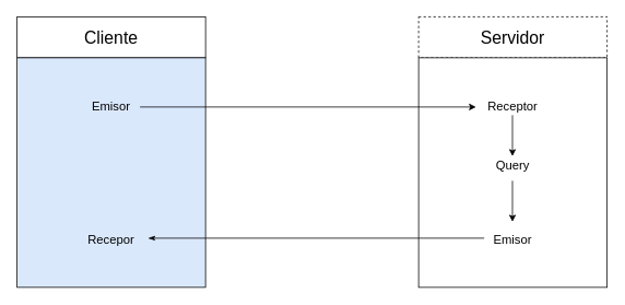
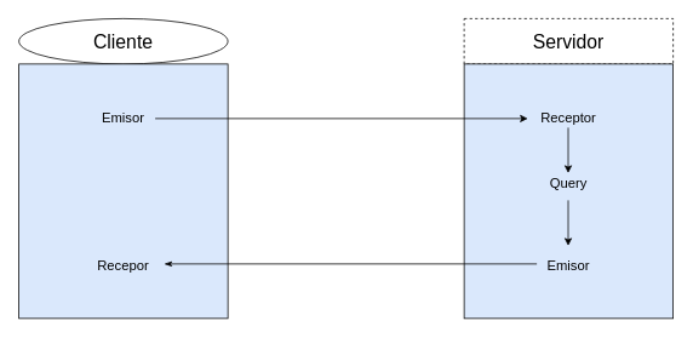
  <mxCell id="0" />
  <mxCell id="1" parent="0" />
- <mxCell id="2" value="&lt;font style=&quot;font-size: 21px&quot;&gt;Cliente&lt;/font&gt;" style="rounded=0;whiteSpace=wrap;html=1;" vertex="1" parent="1"><mxGeometry x="20" y="20" width="230" height="50" as="geometry" /></mxCell>
+ <mxCell id="2" value="&lt;font style=&quot;font-size: 21px&quot;&gt;Cliente&lt;/font&gt;" style="ellipse;whiteSpace=wrap;html=1;" vertex="1" parent="1"><mxGeometry x="20" y="20" width="230" height="50" as="geometry" /></mxCell>
  <mxCell id="3" value="&lt;span style=&quot;font-size: 21px&quot;&gt;Servidor&lt;/span&gt;" style="rounded=0;whiteSpace=wrap;html=1;dashed=1;" vertex="1" parent="1"><mxGeometry x="510" y="20" width="230" height="50" as="geometry" /></mxCell>
  <mxCell id="4" value="&lt;font style=&quot;font-size: 15px&quot;&gt;Emisor&lt;br&gt;&lt;br&gt;&lt;br&gt;&lt;br&gt;&lt;br&gt;&lt;br&gt;&lt;br&gt;&lt;br&gt;&lt;br&gt;Recepor&lt;br&gt;&lt;/font&gt;" style="rounded=0;whiteSpace=wrap;html=1;fillColor=#dae8fc;" vertex="1" parent="1"><mxGeometry x="20" y="70" width="230" height="280" as="geometry" /></mxCell>
- <mxCell id="5" value="&lt;font style=&quot;font-size: 15px&quot;&gt;Receptor&lt;br&gt;&lt;br&gt;&lt;br&gt;&lt;br&gt;Query&lt;br&gt;&lt;br&gt;&lt;br&gt;&lt;br&gt;&lt;br&gt;Emisor&lt;br&gt;&lt;/font&gt;" style="rounded=0;whiteSpace=wrap;html=1;" vertex="1" parent="1"><mxGeometry x="510" y="70" width="230" height="280" as="geometry" /></mxCell>
+ <mxCell id="5" value="&lt;font style=&quot;font-size: 15px&quot;&gt;Receptor&lt;br&gt;&lt;br&gt;&lt;br&gt;&lt;br&gt;Query&lt;br&gt;&lt;br&gt;&lt;br&gt;&lt;br&gt;&lt;br&gt;Emisor&lt;br&gt;&lt;/font&gt;" style="rounded=0;whiteSpace=wrap;html=1;fillColor=#dae8fc;" vertex="1" parent="1"><mxGeometry x="510" y="70" width="230" height="280" as="geometry" /></mxCell>
  <mxCell id="6" value="" style="endArrow=classic;html=1;noJump=1;snapToPoint=0;" edge="1" parent="1"><mxGeometry width="50" height="50" relative="1" as="geometry"><mxPoint x="170" y="130" as="sourcePoint" /><mxPoint x="580" y="130" as="targetPoint" /><Array as="points"><mxPoint x="170" y="130" /></Array></mxGeometry></mxCell>
  <mxCell id="7" value="" style="endArrow=none;html=1;noJump=1;snapToPoint=0;startArrow=classicThin;startFill=1;endFill=0;" edge="1" parent="1"><mxGeometry width="50" height="50" relative="1" as="geometry"><mxPoint x="180" y="290" as="sourcePoint" /><mxPoint x="590" y="290" as="targetPoint" /><Array as="points"><mxPoint x="180" y="290" /></Array></mxGeometry></mxCell>
  <mxCell id="8" value="" style="endArrow=classic;html=1;" edge="1" parent="1"><mxGeometry width="50" height="50" relative="1" as="geometry"><mxPoint x="624.5" y="140" as="sourcePoint" /><mxPoint x="624.5" y="190" as="targetPoint" /></mxGeometry></mxCell>
  <mxCell id="9" value="" style="endArrow=classic;html=1;" edge="1" parent="1"><mxGeometry width="50" height="50" relative="1" as="geometry"><mxPoint x="624.5" y="220" as="sourcePoint" /><mxPoint x="624.5" y="270" as="targetPoint" /></mxGeometry></mxCell>
